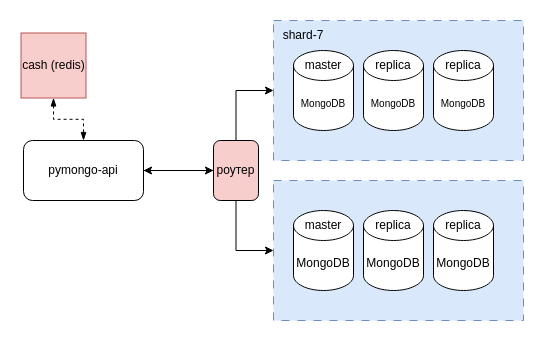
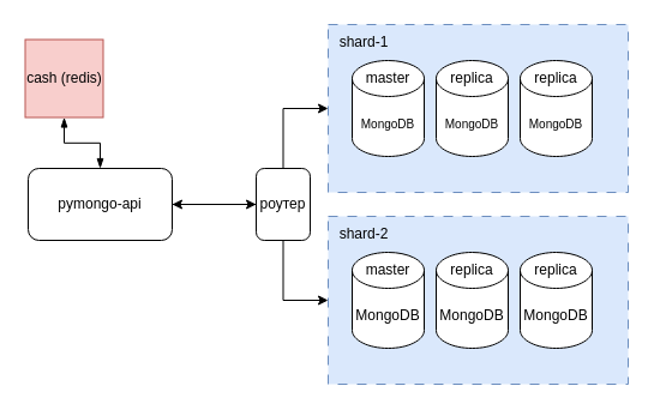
  <mxCell id="0" />
  <mxCell id="1" parent="0" />
  <mxCell id="2" value="" style="rounded=0;whiteSpace=wrap;html=1;strokeColor=#6c8ebf;dashed=1;dashPattern=8 8;fillColor=#dae8fc;" vertex="1" parent="1"><mxGeometry x="273" y="20" width="250" height="140" as="geometry" /></mxCell>
  <mxCell id="3" value="" style="rounded=0;whiteSpace=wrap;html=1;dashed=1;dashPattern=8 8;strokeWidth=1;perimeterSpacing=7;shadow=0;glass=0;fillColor=#dae8fc;strokeColor=#6c8ebf;" vertex="1" parent="1"><mxGeometry x="273" y="180" width="250" height="140" as="geometry" /></mxCell>
  <mxCell id="4" value="&lt;font style=&quot;font-size: 10px;&quot;&gt;MongoDB&lt;/font&gt;" style="shape=cylinder3;whiteSpace=wrap;html=1;boundedLbl=1;backgroundOutline=1;size=15;" parent="1" vertex="1"><mxGeometry x="293" y="50" width="60" height="80" as="geometry" /></mxCell>
- <mxCell id="5" style="edgeStyle=orthogonalEdgeStyle;rounded=0;orthogonalLoop=1;jettySize=auto;html=1;entryX=0.5;entryY=1;entryDx=0;entryDy=0;startArrow=blockThin;startFill=1;endArrow=blockThin;endFill=1;dashed=1;" edge="1" parent="1" source="6" target="25"><mxGeometry relative="1" as="geometry" /></mxCell>
+ <mxCell id="5" style="edgeStyle=orthogonalEdgeStyle;rounded=0;orthogonalLoop=1;jettySize=auto;html=1;entryX=0.5;entryY=1;entryDx=0;entryDy=0;startArrow=blockThin;startFill=1;endArrow=blockThin;endFill=1;" edge="1" parent="1" source="6" target="25"><mxGeometry relative="1" as="geometry" /></mxCell>
  <mxCell id="6" value="pymongo-api" style="rounded=1;whiteSpace=wrap;html=1;" parent="1" vertex="1"><mxGeometry x="23" y="140" width="120" height="60" as="geometry" /></mxCell>
  <mxCell id="7" value="MongoDB" style="shape=cylinder3;whiteSpace=wrap;html=1;boundedLbl=1;backgroundOutline=1;size=15;" vertex="1" parent="1"><mxGeometry x="293" y="210" width="60" height="80" as="geometry" /></mxCell>
  <mxCell id="8" value="" style="edgeStyle=orthogonalEdgeStyle;rounded=0;orthogonalLoop=1;jettySize=auto;html=1;" edge="1" parent="1" source="10" target="6"><mxGeometry relative="1" as="geometry" /></mxCell>
  <mxCell id="9" value="" style="edgeStyle=orthogonalEdgeStyle;rounded=0;orthogonalLoop=1;jettySize=auto;html=1;exitX=1;exitY=0.5;exitDx=0;exitDy=0;entryX=0;entryY=0.5;entryDx=0;entryDy=0;entryPerimeter=0;" edge="1" parent="1" source="6" target="10"><mxGeometry relative="1" as="geometry"><mxPoint x="143" y="170" as="sourcePoint" /><mxPoint x="293" y="90" as="targetPoint" /></mxGeometry></mxCell>
- <mxCell id="10" value="роутер" style="rounded=1;whiteSpace=wrap;html=1;fillColor=#f8cecc;" vertex="1" parent="1"><mxGeometry x="213" y="140" width="45" height="60" as="geometry" /></mxCell>
+ <mxCell id="10" value="роутер" style="rounded=1;whiteSpace=wrap;html=1;" vertex="1" parent="1"><mxGeometry x="213" y="140" width="45" height="60" as="geometry" /></mxCell>
  <mxCell id="11" style="edgeStyle=orthogonalEdgeStyle;rounded=0;orthogonalLoop=1;jettySize=auto;html=1;" edge="1" parent="1" source="10"><mxGeometry relative="1" as="geometry"><mxPoint x="273" y="90" as="targetPoint" /><Array as="points"><mxPoint x="236" y="90" /></Array></mxGeometry></mxCell>
  <mxCell id="12" style="edgeStyle=orthogonalEdgeStyle;rounded=0;orthogonalLoop=1;jettySize=auto;html=1;exitX=0.5;exitY=1;exitDx=0;exitDy=0;" edge="1" parent="1" source="10"><mxGeometry relative="1" as="geometry"><mxPoint x="236" y="300" as="sourcePoint" /><mxPoint x="273" y="250" as="targetPoint" /><Array as="points"><mxPoint x="236" y="250" /></Array></mxGeometry></mxCell>
  <mxCell id="13" value="&lt;font style=&quot;font-size: 10px;&quot;&gt;MongoDB&lt;/font&gt;" style="shape=cylinder3;whiteSpace=wrap;html=1;boundedLbl=1;backgroundOutline=1;size=15;" vertex="1" parent="1"><mxGeometry x="363" y="50" width="60" height="80" as="geometry" /></mxCell>
  <mxCell id="14" value="&lt;font style=&quot;font-size: 10px;&quot;&gt;MongoDB&lt;/font&gt;" style="shape=cylinder3;whiteSpace=wrap;html=1;boundedLbl=1;backgroundOutline=1;size=15;" vertex="1" parent="1"><mxGeometry x="433" y="50" width="60" height="80" as="geometry" /></mxCell>
  <mxCell id="15" value="MongoDB" style="shape=cylinder3;whiteSpace=wrap;html=1;boundedLbl=1;backgroundOutline=1;size=15;" vertex="1" parent="1"><mxGeometry x="363" y="210" width="60" height="80" as="geometry" /></mxCell>
  <mxCell id="16" value="MongoDB" style="shape=cylinder3;whiteSpace=wrap;html=1;boundedLbl=1;backgroundOutline=1;size=15;" vertex="1" parent="1"><mxGeometry x="433" y="210" width="60" height="80" as="geometry" /></mxCell>
  <mxCell id="17" value="master" style="text;html=1;align=center;verticalAlign=middle;whiteSpace=wrap;rounded=0;" vertex="1" parent="1"><mxGeometry x="298" y="50" width="50" height="30" as="geometry" /></mxCell>
  <mxCell id="18" value="master" style="text;html=1;align=center;verticalAlign=middle;whiteSpace=wrap;rounded=0;" vertex="1" parent="1"><mxGeometry x="298" y="210" width="50" height="30" as="geometry" /></mxCell>
  <mxCell id="19" value="replica" style="text;html=1;align=center;verticalAlign=middle;whiteSpace=wrap;rounded=0;" vertex="1" parent="1"><mxGeometry x="363" y="50" width="60" height="30" as="geometry" /></mxCell>
  <mxCell id="20" value="replica" style="text;html=1;align=center;verticalAlign=middle;whiteSpace=wrap;rounded=0;" vertex="1" parent="1"><mxGeometry x="433" y="50" width="60" height="30" as="geometry" /></mxCell>
  <mxCell id="21" value="replica" style="text;html=1;align=center;verticalAlign=middle;whiteSpace=wrap;rounded=0;" vertex="1" parent="1"><mxGeometry x="363" y="210" width="60" height="30" as="geometry" /></mxCell>
  <mxCell id="22" value="replica" style="text;html=1;align=center;verticalAlign=middle;whiteSpace=wrap;rounded=0;" vertex="1" parent="1"><mxGeometry x="433" y="210" width="60" height="30" as="geometry" /></mxCell>
- <mxCell id="23" value="shard-7" style="text;html=1;align=center;verticalAlign=middle;whiteSpace=wrap;rounded=0;" vertex="1" parent="1"><mxGeometry x="273" y="20" width="60" height="30" as="geometry" /></mxCell>
+ <mxCell id="23" value="shard-1" style="text;html=1;align=center;verticalAlign=middle;whiteSpace=wrap;rounded=0;" vertex="1" parent="1"><mxGeometry x="273" y="20" width="60" height="30" as="geometry" /></mxCell>
+ <mxCell id="24" value="shard-2" style="text;html=1;align=center;verticalAlign=middle;whiteSpace=wrap;rounded=0;" vertex="1" parent="1"><mxGeometry x="273" y="180" width="60" height="30" as="geometry" /></mxCell>
  <mxCell id="25" value="cash (redis)" style="whiteSpace=wrap;html=1;aspect=fixed;fillColor=#f8cecc;strokeColor=#b85450;" vertex="1" parent="1"><mxGeometry x="20.5" y="32.5" width="65" height="65" as="geometry" /></mxCell>
